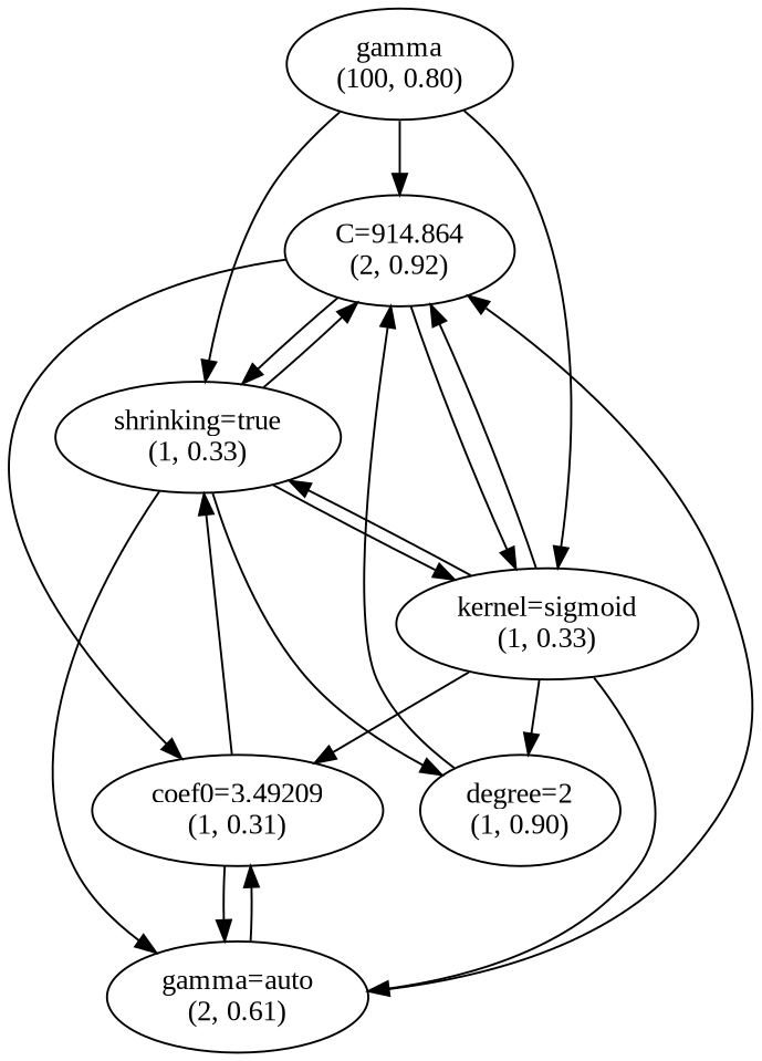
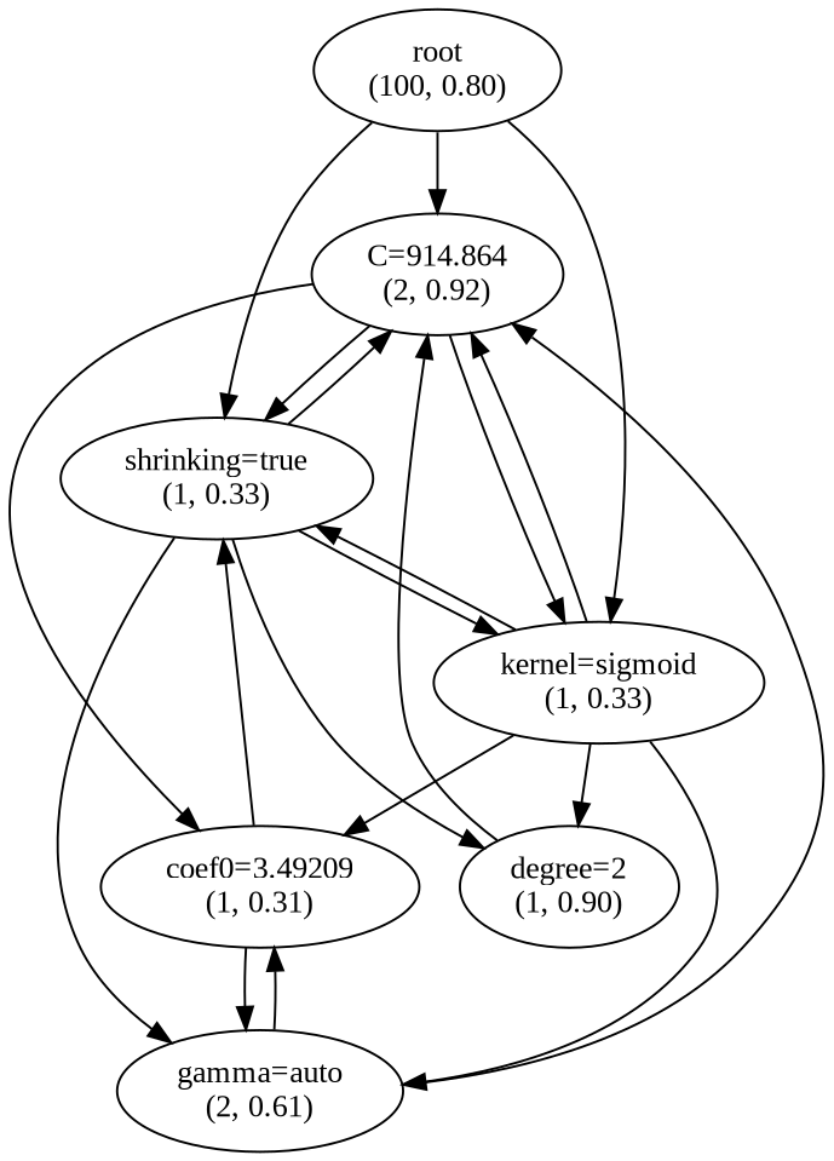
  strict digraph {
    fontname="Liberation Serif"
    node [invalid=False max_number_child=1 reward=0.3398245614035088 terminal=False value=false visits=3 fontname="Liberation Serif"]
    edge [fontname="Liberation Serif"]
-   n1 [label="gamma\n(100, 0.80)" reward=0.8043786967418551 value=None visits=100]
+   n1 [label="root\n(100, 0.80)" reward=0.8043786967418551 value=None visits=100]
    n82 [label="C=866.176\n(10, 0.91)" reward=0.9128972431077693 value=866.1762795987894 visits=10]
    n85 [label="shrinking=false\n(4, 0.62)" reward=0.6297681704260651 visits=4]
    n84 [label="kernel=poly\n(7, 0.76)" reward=0.7655674901539564 value=poly visits=7]
    n82 [label="C=34.3894\n(8, 0.85)" reward=0.8501973684210525 value=34.38948672669728 visits=8]
    n84 [label="kernel=sigmoid\n(3, 0.33)" value=sigmoid]
    n84 [label="kernel=linear\n(10, 0.93)" reward=0.9360802005012532 value=linear visits=10]
    n85 [label="shrinking=false\n(10, 0.91)" reward=0.9159598997493734 visits=10]
    n84 [label="kernel=sigmoid\n(3, 0.52)" reward=0.5298663324979115 value=sigmoid]
    n84 [label="kernel=sigmoid\n(3, 0.33)" value=sigmoid]
    n82 [label="C=489.453\n(7, 0.82)" reward=0.8296312209094163 value=489.4532708248027 visits=7]
    n82 [label="C=341.067\n(7, 0.82)" reward=0.8254206945936269 value=341.06700998390744 visits=7]
    n82 [label="C=651.961\n(8, 0.84)" reward=0.8452631578947368 value=651.961607541341 visits=8]
    n84 [label="kernel=linear\n(10, 0.92)" reward=0.9262756892230578 value=linear visits=10]
    n85 [label="shrinking=false\n(7, 0.83)" reward=0.8358037952022914 visits=7]
    n84 [label="kernel=sigmoid\n(3, 0.33)" value=sigmoid]
    n84 [label="kernel=poly\n(3, 0.91)" reward=0.9166165413533834 value=poly]
    n84 [label="kernel=poly\n(3, 0.91)" reward=0.9131077694235589 value=poly]
    n84 [label="kernel=poly\n(3, 0.90)" reward=0.9099498746867167 value=poly]
    n82 [label="C=514.234\n(3, 0.52)" reward=0.5298663324979115 value=514.2349241791732]
    n75 [label="gamma=auto\n(3, 0.73)" reward=0.7364160401002507 value=auto]
    n70 [label="degree=1\n(3, 0.74)" reward=0.7400835421888055 value=1]
    n85 [label="shrinking=false\n(5, 0.92)" reward=0.9283709273182956 visits=5]
    n84 [label="kernel=sigmoid\n(1, 0.33)" value=sigmoid visits=1]
    n85 [label="shrinking=true\n(1, 0.90)" reward=0.9099498746867167 value=true visits=1]
    n77 [label="coef0=8.94827\n(2, 0.33)" value=8.948273504276488 visits=2]
    n82 [label="C=388.677\n(3, 0.93)" reward=0.9304761904761903 value=388.6779010121923]
    n85 [label="shrinking=true\n(3, 0.94)" reward=0.9431578947368422 value=true]
    n85 [label="shrinking=false\n(3, 0.93)" reward=0.9301420217209692]
    n82 [label="C=863.103\n(3, 0.91)" reward=0.9169674185463659 value=863.1035627721676]
    n82 [label="C=770.967\n(3, 0.90)" reward=0.9099498746867167 value=770.9674089873811]
    n84 [label="kernel=poly\n(3, 0.91)" reward=0.9164578111946533 value=poly]
    n75 [label="gamma=value\n(2, 0.62)" reward=0.6248872180451128 value=value visits=2]
    n85 [label="shrinking=true\n(2, 0.33)" value=true visits=2]
    n84 [label="kernel=sigmoid\n(3, 0.72)" reward=0.7230659983291562 value=sigmoid]
    n84 [label="kernel=rbf\n(3, 0.90)" reward=0.9094235588972431 value=rbf]
    n84 [label="kernel=poly\n(3, 0.71)" reward=0.7127151211361737 value=poly]
    n85 [label="shrinking=true\n(3, 0.90)" reward=0.9099498746867167 value=true]
    n85 [label="shrinking=false\n(3, 0.91)" reward=0.9169674185463659]
    n84 [label="kernel=linear\n(3, 0.92)" reward=0.9204761904761906 value=linear]
    n84 [label="kernel=sigmoid\n(1, 0.33)" value=sigmoid visits=1]
    n82 [label="C=657.613\n(3, 0.92)" reward=0.9204761904761906 value=657.613234687451]
    n82 [label="C=576.904\n(3, 0.92)" reward=0.9204761904761906 value=576.9043077224745]
    n85 [label="shrinking=false\n(3, 0.93)" reward=0.9301420217209692]
    n82 [label="C=556.801\n(4, 0.91)" reward=0.917844611528822 value=556.8017056570877 visits=4]
    n82 [label="C=293.592\n(2, 0.62)" reward=0.6248872180451128 value=293.59255067264905 visits=2]
    n82 [label="C=809.361\n(2, 0.33)" value=809.3613461173582 visits=2]
    n77 [label="coef0=4.31945\n(2, 0.91)" reward=0.9199498746867167 value=4.319450186421157 visits=2]
    n75 [label="gamma=auto\n(2, 0.91)" reward=0.9146867167919799 value=auto visits=2]
    n85 [label="shrinking=true\n(2, 0.90)" reward=0.9099498746867167 value=true visits=2]
    n85 [label="shrinking=false\n(1, 0.91)" reward=0.9199498746867167 visits=1]
    n84 [label="kernel=sigmoid\n(2, 0.33)" terminal=True value=sigmoid visits=2]
    n77 [label="coef0=3.04613\n(2, 0.63)" reward=0.6346491228070177 value=3.0461376917337066 visits=2]
    n82 [label="C=119.866\n(2, 0.64)" reward=0.6401503759398497 value=119.86624746831548 visits=2]
    n85 [label="shrinking=true\n(1, 0.33)" value=true visits=1]
    n84 [label="kernel=rbf\n(3, 0.93)" reward=0.9304761904761903 terminal=True value=rbf]
    n84 [label="kernel=linear\n(1, 0.94)" reward=0.9404761904761905 terminal=True value=linear visits=1]
    n75 [label="gamma=value\n(1, 0.33)" value=value visits=1]
    n77 [label="coef0=1.86570\n(1, 0.91)" reward=0.9199498746867167 value=1.8657005888603584 visits=1]
    n85 [label="shrinking=true\n(2, 0.93)" reward=0.9304761904761903 terminal=True value=true visits=2]
    n82 [label="C=198.716\n(2, 0.94)" reward=0.9400000000000001 terminal=True value=198.71648281849087 visits=2]
    n82 [label="C=609.564\n(2, 0.92)" reward=0.9204761904761906 terminal=True value=609.5647244155629 visits=2]
    n84 [label="kernel=linear\n(2, 0.92)" reward=0.9204761904761906 terminal=True value=linear visits=2]
    n84 [label="kernel=poly\n(2, 0.90)" reward=0.9099498746867167 terminal=True value=poly visits=2]
    n82 [label="C=512.093\n(2, 0.90)" reward=0.9099498746867167 value=512.0935462062226 visits=2]
    n82 [label="C=249.292\n(1, 0.33)" value=249.29297985664581 visits=1]
    n75 [label="gamma=auto\n(1, 0.33)" value=auto visits=1]
    n77 [label="coef0=0.84139\n(1, 0.33)" value=0.8413996499504883 visits=1]
    n77 [label="coef0=0.93981\n(1, 0.90)" reward=0.9099498746867167 value=0.93981939840869 visits=1]
    n70 [label="degree=2\n(1, 0.90)" reward=0.9099498746867167 value=2 visits=1]
    n77 [label="coef0=3.67783\n(2, 0.91)" reward=0.9146867167919799 value=3.677831327192532 visits=2]
    n85 [label="shrinking=true\n(2, 0.90)" reward=0.9094235588972431 value=true visits=2]
    n75 [label="gamma=auto\n(1, 0.90)" reward=0.9094235588972431 value=auto visits=1]
    n75 [label="gamma=value\n(1, 0.90)" reward=0.9094235588972431 terminal=True value=value visits=1]
    n75 [label="gamma=auto\n(2, 0.61)" reward=0.6140977443609023 value=auto visits=2]
    n84 [label="kernel=poly\n(2, 0.90)" reward=0.9099498746867167 terminal=True value=poly visits=2]
    n77 [label="coef0=3.49209\n(1, 0.31)" reward=0.3187719298245614 value=3.492095746126609 visits=1]
    n84 [label="kernel=linear\n(2, 0.92)" reward=0.9204761904761906 terminal=True value=linear visits=2]
    n85 [label="shrinking=false\n(2, 0.92)" reward=0.9204761904761906 terminal=True visits=2]
    n85 [label="shrinking=true\n(2, 0.92)" reward=0.9204761904761906 terminal=True value=true visits=2]
    n85 [label="shrinking=false\n(2, 0.92)" reward=0.9204761904761906 terminal=True visits=2]
    n82 [label="C=914.864\n(2, 0.92)" reward=0.9204761904761906 terminal=True value=914.8644753560583 visits=2]
    n84 [label="kernel=linear\n(3, 0.92)" reward=0.9204761904761906 terminal=True value=linear]
    n84 [label="kernel=sigmoid\n(1, 0.33)" terminal=True value=sigmoid visits=1]
    n85 [label="shrinking=true\n(1, 0.33)" value=true visits=1]
    n1 -> n82
    n1 -> n85
    n1 -> n84
    n1 -> n82
    n1 -> n84
    n1 -> n84
    n1 -> n85
    n1 -> n84
    n1 -> n84
    n1 -> n82
    n1 -> n82
    n1 -> n82
    n1 -> n84
    n1 -> n85
    n1 -> n84
    n82 -> n84
    n82 -> n84
    n82 -> n84
    n85 -> n82
    n84 -> n75
    n84 -> n70
    n82 -> n85
    n82 -> n84
    n82 -> n85
    n84 -> n77
    n84 -> n82
    n84 -> n85
    n84 -> n85
    n85 -> n82
    n85 -> n82
    n85 -> n84
    n84 -> n75
    n84 -> n85
    n82 -> n84
    n82 -> n84
    n82 -> n84
    n82 -> n85
    n82 -> n85
    n82 -> n84
    n82 -> n84
    n84 -> n82
    n84 -> n82
    n84 -> n85
    n85 -> n82
    n85 -> n82
    n84 -> n82
    n84 -> n77
    n84 -> n75
    n84 -> n85
    n82 -> n84
    n75 -> n77
    n70 -> n82
    n85 -> n84
    n85 -> n84
    n77 -> n75
    n82 -> n85
    n85 -> n82
    n85 -> n82
    n82 -> n84
    n82 -> n84
    n84 -> n82
    n75 -> n82
    n85 -> n75
    n84 -> n77
    n84 -> n85
    n84 -> n75
    n85 -> n84
    n85 -> n84
    n84 -> n85
    n82 -> n85
    n82 -> n85
    n85 -> n82
    n82 -> n84
    n82 -> n84
    n82 -> n85
    n77 -> n85
    n75 -> n77
    n85 -> n70
    n77 -> n85
    n82 -> n77
    n82 -> n77
    n77 -> n75
    n85 -> n75
    n75 -> n77
  }
